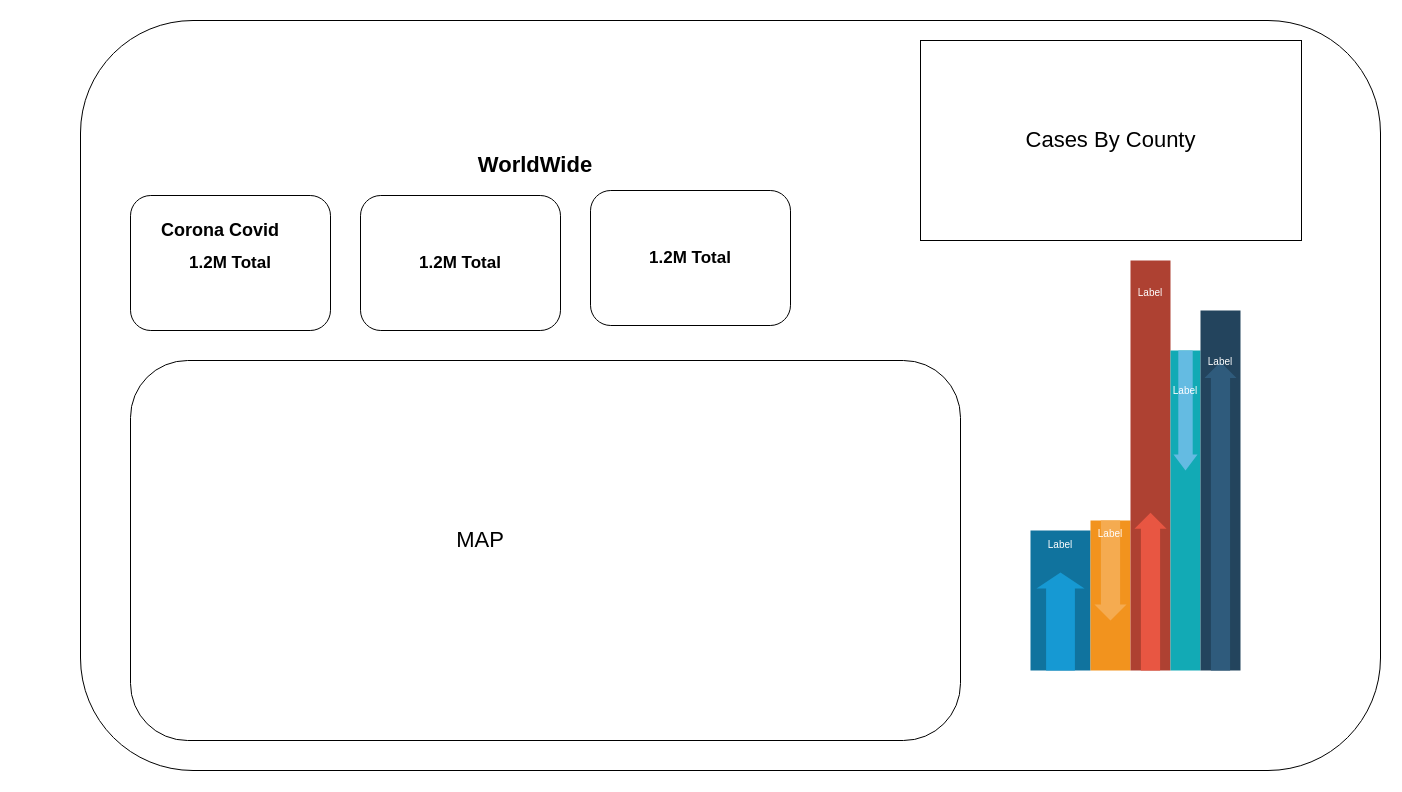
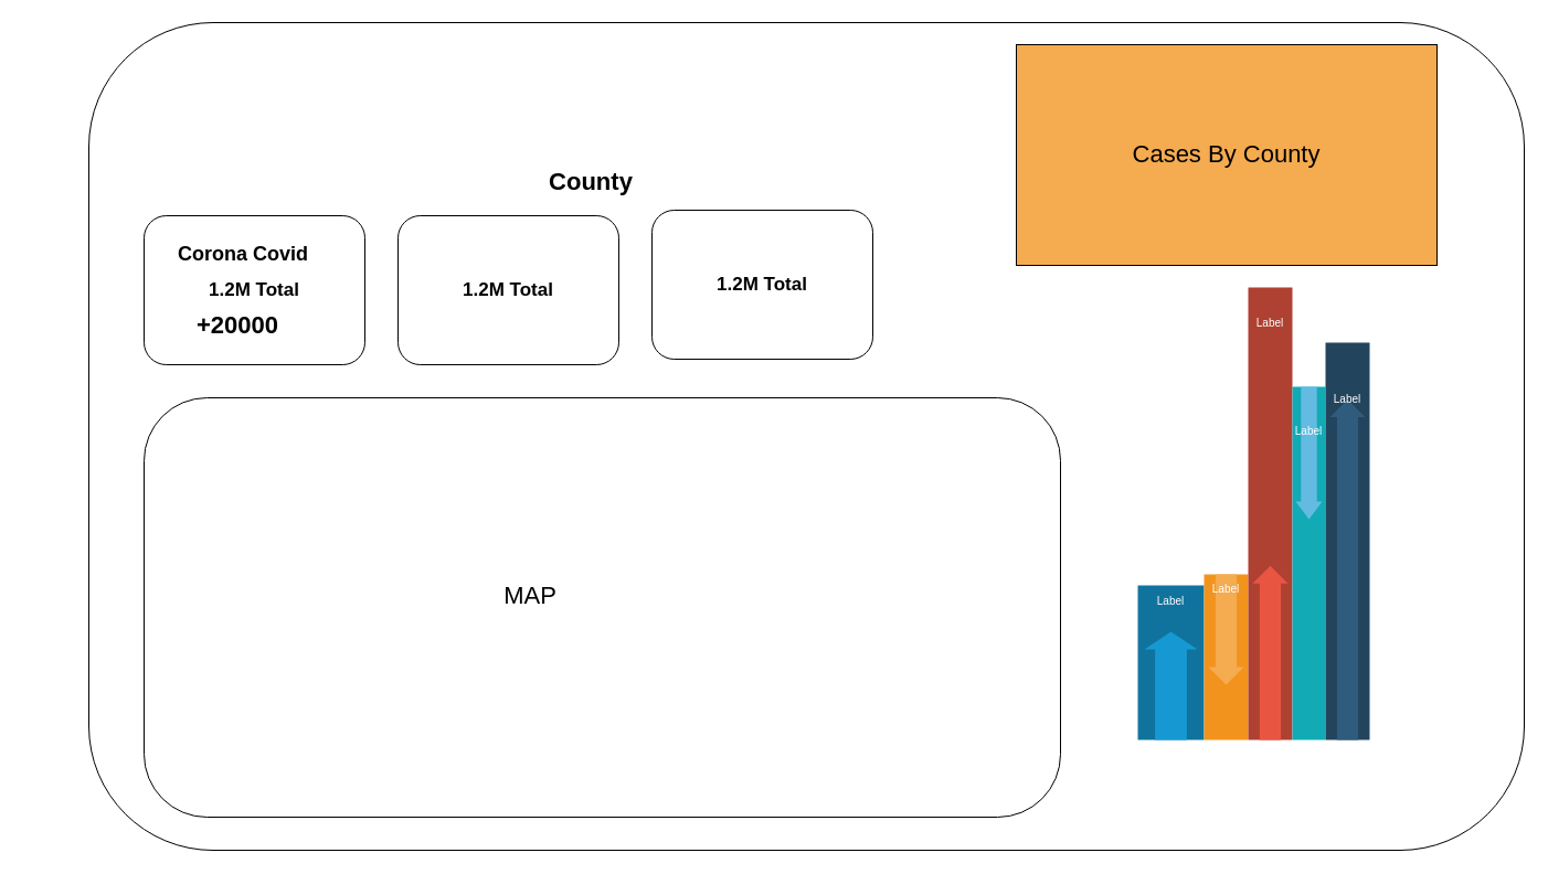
  <mxCell id="0" />
  <mxCell id="1" parent="0" />
  <mxCell id="2" value="" style="rounded=0;whiteSpace=wrap;html=1;" vertex="1" parent="1"><mxGeometry x="430" y="130" width="230" height="60" as="geometry" /></mxCell>
  <mxCell id="3" value="" style="rounded=0;whiteSpace=wrap;html=1;" vertex="1" parent="1"><mxGeometry x="420" y="135" width="120" height="60" as="geometry" /></mxCell>
  <mxCell id="4" value="" style="rounded=1;whiteSpace=wrap;html=1;" vertex="1" parent="1"><mxGeometry x="80" y="20" width="1300" height="750" as="geometry" /></mxCell>
- <mxCell id="5" value="&lt;font style=&quot;font-size: 22px&quot;&gt;&lt;b&gt;WorldWide&lt;/b&gt;&lt;/font&gt;" style="text;html=1;strokeColor=none;fillColor=none;align=center;verticalAlign=middle;whiteSpace=wrap;rounded=0;" vertex="1" parent="1"><mxGeometry x="450" y="135" width="170" height="60" as="geometry" /></mxCell>
+ <mxCell id="5" value="&lt;font style=&quot;font-size: 22px&quot;&gt;&lt;b&gt;County&lt;/b&gt;&lt;/font&gt;" style="text;html=1;strokeColor=none;fillColor=none;align=center;verticalAlign=middle;whiteSpace=wrap;rounded=0;" vertex="1" parent="1"><mxGeometry x="450" y="135" width="170" height="60" as="geometry" /></mxCell>
  <mxCell id="6" value="&lt;b&gt;&lt;font style=&quot;font-size: 17px&quot;&gt;1.2M Total&lt;/font&gt;&lt;/b&gt;" style="rounded=1;whiteSpace=wrap;html=1;" vertex="1" parent="1"><mxGeometry x="130" y="195" width="200" height="135" as="geometry" /></mxCell>
  <mxCell id="7" value="Corona Covid" style="text;html=1;strokeColor=none;fillColor=none;align=center;verticalAlign=middle;whiteSpace=wrap;rounded=0;fontStyle=1;fontSize=18;" vertex="1" parent="1"><mxGeometry x="150" y="220" width="140" height="20" as="geometry" /></mxCell>
+ <mxCell id="8" value="&lt;b style=&quot;font-size: 22px;&quot;&gt;+20000&lt;/b&gt;" style="text;html=1;strokeColor=none;fillColor=none;align=center;verticalAlign=middle;whiteSpace=wrap;rounded=0;fontSize=22;" vertex="1" parent="1"><mxGeometry x="140" y="280" width="150" height="30" as="geometry" /></mxCell>
  <mxCell id="9" value="&lt;b&gt;&lt;font style=&quot;font-size: 17px&quot;&gt;1.2M Total&lt;/font&gt;&lt;/b&gt;" style="rounded=1;whiteSpace=wrap;html=1;" vertex="1" parent="1"><mxGeometry x="360" y="195" width="200" height="135" as="geometry" /></mxCell>
  <mxCell id="10" value="&lt;b&gt;&lt;font style=&quot;font-size: 17px&quot;&gt;1.2M Total&lt;/font&gt;&lt;/b&gt;" style="rounded=1;whiteSpace=wrap;html=1;" vertex="1" parent="1"><mxGeometry x="590" y="190" width="200" height="135" as="geometry" /></mxCell>
  <mxCell id="11" value="" style="rounded=1;whiteSpace=wrap;html=1;fontSize=22;" vertex="1" parent="1"><mxGeometry x="130" y="360" width="830" height="380" as="geometry" /></mxCell>
  <mxCell id="12" value="MAP" style="text;html=1;strokeColor=none;fillColor=none;align=center;verticalAlign=middle;whiteSpace=wrap;rounded=0;fontSize=22;" vertex="1" parent="1"><mxGeometry x="20" y="430" width="920" height="220" as="geometry" /></mxCell>
  <mxCell id="13" value="" style="fillColor=#10739E;strokeColor=none;fontSize=22;" vertex="1" parent="1"><mxGeometry x="1030" y="530" width="60" height="140" as="geometry" /></mxCell>
  <mxCell id="14" value="" style="shape=mxgraph.arrows2.arrow;dy=0.4;dx=16;notch=0;direction=north;fillColor=#1699D3;strokeColor=none;" vertex="1" parent="13"><mxGeometry x="6" y="42" width="48" height="98" as="geometry" /></mxCell>
  <mxCell id="15" value="Label" style="text;html=1;align=center;verticalAlign=middle;whiteSpace=wrap;fontColor=#FFFFFF;fontSize=10;" vertex="1" parent="13"><mxGeometry width="60" height="28" as="geometry" /></mxCell>
  <mxCell id="16" value="" style="fillColor=#F2931E;strokeColor=none;fontSize=22;" vertex="1" parent="1"><mxGeometry x="1090" y="520" width="40" height="150" as="geometry" /></mxCell>
  <mxCell id="17" value="" style="shape=mxgraph.arrows2.arrow;dy=0.4;dx=16;notch=0;direction=south;fillColor=#F5AB50;strokeColor=none;" vertex="1" parent="16"><mxGeometry x="4" width="32" height="100" as="geometry" /></mxCell>
  <mxCell id="18" value="Label" style="text;html=1;align=center;verticalAlign=middle;whiteSpace=wrap;fontColor=#FFFFFF;fontSize=10;" vertex="1" parent="16"><mxGeometry width="40" height="25" as="geometry" /></mxCell>
  <mxCell id="19" value="" style="fillColor=#AE4132;strokeColor=none;fontSize=22;" vertex="1" parent="1"><mxGeometry x="1130" y="260" width="40" height="410" as="geometry" /></mxCell>
  <mxCell id="20" value="" style="shape=mxgraph.arrows2.arrow;dy=0.4;dx=16;notch=0;direction=north;fillColor=#E85642;strokeColor=none;" vertex="1" parent="19"><mxGeometry x="4" y="252.308" width="32" height="157.692" as="geometry" /></mxCell>
  <mxCell id="21" value="Label" style="text;html=1;align=center;verticalAlign=middle;whiteSpace=wrap;fontColor=#FFFFFF;fontSize=10;" vertex="1" parent="19"><mxGeometry width="40" height="63.077" as="geometry" /></mxCell>
  <mxCell id="22" value="" style="fillColor=#12AAB5;strokeColor=none;fontSize=22;" vertex="1" parent="1"><mxGeometry x="1170" y="350" width="30" height="320" as="geometry" /></mxCell>
  <mxCell id="23" value="" style="shape=mxgraph.arrows2.arrow;dy=0.4;dx=16;notch=0;direction=south;fillColor=#64BBE2;strokeColor=none;" vertex="1" parent="22"><mxGeometry x="3" width="24" height="120" as="geometry" /></mxCell>
  <mxCell id="24" value="Label" style="text;html=1;align=center;verticalAlign=middle;whiteSpace=wrap;fontColor=#FFFFFF;fontSize=10;" vertex="1" parent="22"><mxGeometry width="30" height="80" as="geometry" /></mxCell>
  <mxCell id="25" value="" style="fillColor=#23445D;strokeColor=none;fontSize=22;" vertex="1" parent="1"><mxGeometry x="1200" y="310" width="40" height="360" as="geometry" /></mxCell>
  <mxCell id="26" value="" style="shape=mxgraph.arrows2.arrow;dy=0.4;dx=16;notch=0;direction=north;fillColor=#2F5B7C;strokeColor=none;spacingLeft=11;" vertex="1" parent="25"><mxGeometry x="4" y="51.429" width="32" height="308.571" as="geometry" /></mxCell>
  <mxCell id="27" value="Label" style="text;html=1;align=center;verticalAlign=middle;whiteSpace=wrap;fontColor=#FFFFFF;fontSize=10;" vertex="1" parent="25"><mxGeometry width="40" height="102.857" as="geometry" /></mxCell>
- <mxCell id="28" value="Cases By County" style="rounded=0;whiteSpace=wrap;html=1;fontSize=22;" vertex="1" parent="1"><mxGeometry x="920" y="40" width="381" height="200" as="geometry" /></mxCell>
+ <mxCell id="28" value="Cases By County" style="rounded=0;whiteSpace=wrap;html=1;fontSize=22;fillColor=#f5ab50;" vertex="1" parent="1"><mxGeometry x="920" y="40" width="381" height="200" as="geometry" /></mxCell>
